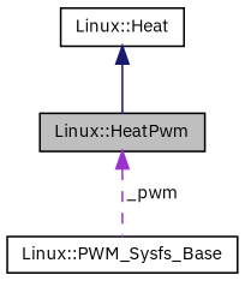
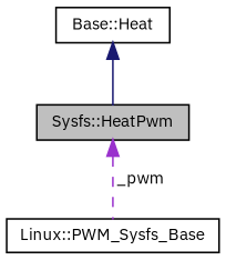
  digraph {
    fontname="IBM Plex Sans"
    node [color=black fillcolor=white fontname="IBM Plex Sans" fontsize=10 shape=record style=filled]
    edge [dir=back fontname="IBM Plex Sans" fontsize=10 labelfontname=Helvetica labelfontsize=10]
-   n1 [fillcolor=grey75 fontcolor=black height=0.2 label="Linux::HeatPwm" width=0.4]
+   n1 [fillcolor=grey75 fontcolor=black height=0.2 label="Sysfs::HeatPwm" width=0.4]
    n2 [height=0.2 label="Linux::PWM_Sysfs_Base" width=0.4]
-   n3 [height=0.2 label="Linux::Heat" width=0.4]
+   n3 [height=0.2 label="Base::Heat" width=0.4]
    n1 -> n2 [color=darkorchid3 label=" _pwm" style=dashed]
    n3 -> n1 [color=midnightblue style=solid]
  }
